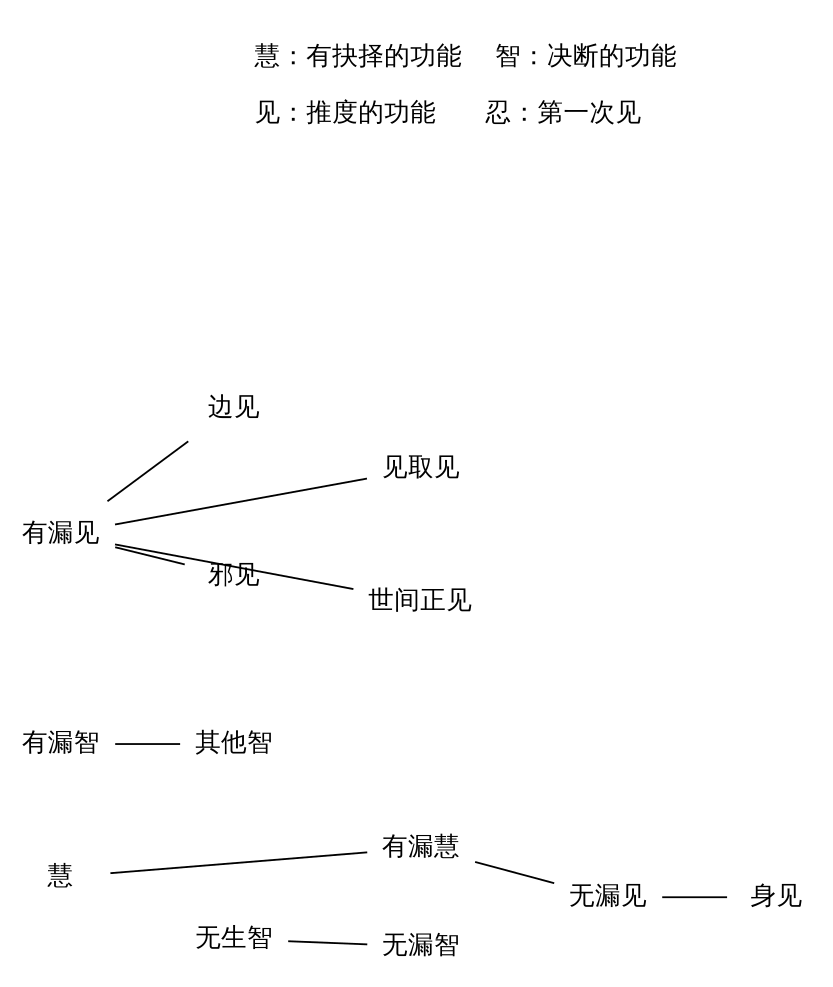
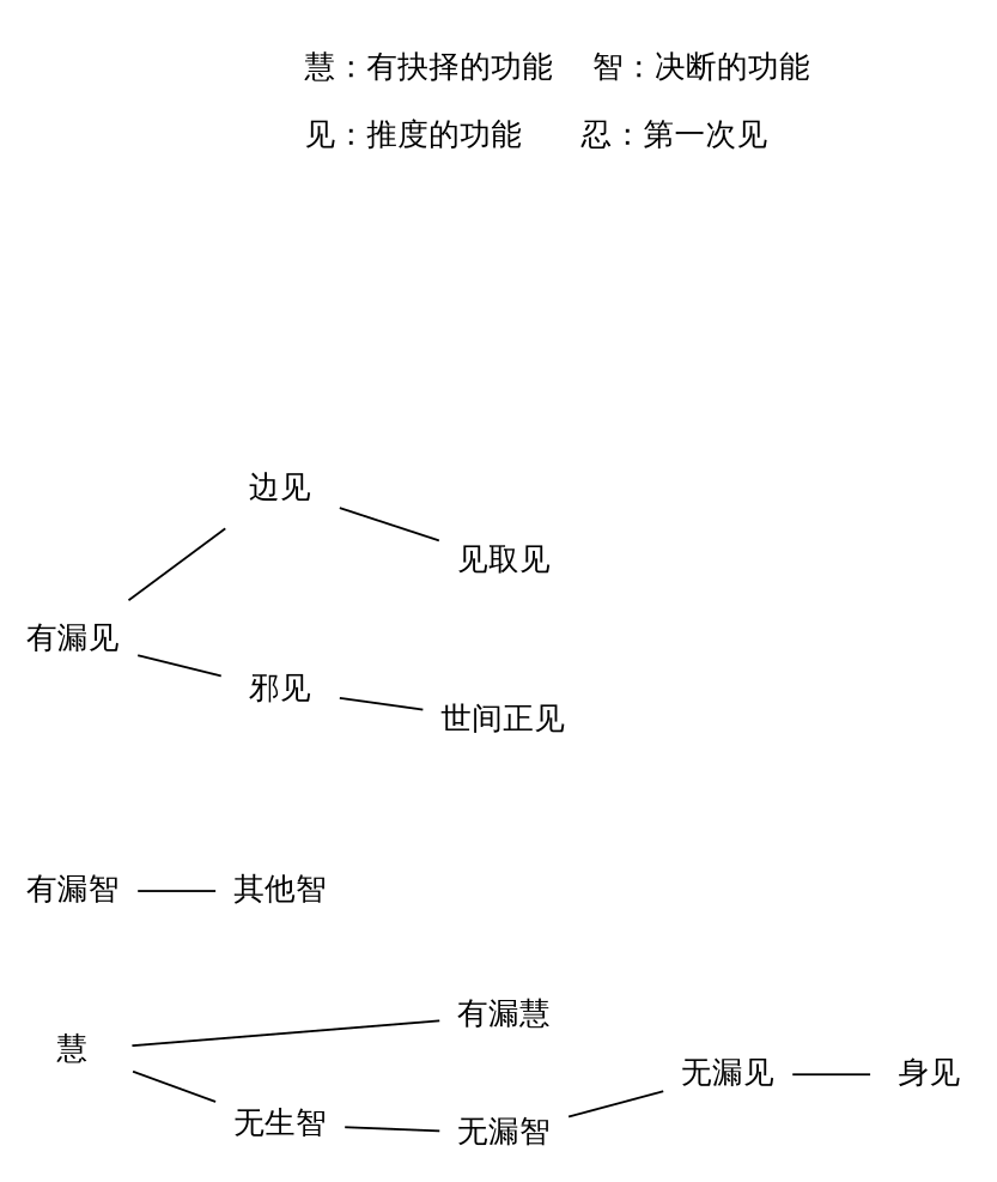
  graph {
    label="\n            慧：有抉择的功能    智：决断的功能\l\n            见：推度的功能      忍：第一次见\l\n            "
    labelloc=t
    rankdir=LR
    splines=false
    node [shape=none]
    "慧"
    "有漏慧"
    n3 [label="无生智"]
    "无漏智"
    "有漏智"
    "其他智"
    "无漏见"
    "有漏见"
    "边见"
    "见取见"
    "邪见"
    "世间正见"
    "身见"
    "慧" -- "有漏慧"
+   "慧" -- n3
    n3 -- "无漏智"
-   "有漏慧" -- "无漏见"
+   "无漏智" -- "无漏见"
    "有漏智" -- "其他智"
    "无漏见" -- "身见"
    "有漏见" -- "边见"
-   "有漏见" -- "见取见"
+   "边见" -- "见取见"
    "有漏见" -- "邪见"
-   "有漏见" -- "世间正见"
+   "邪见" -- "世间正见"
  }
